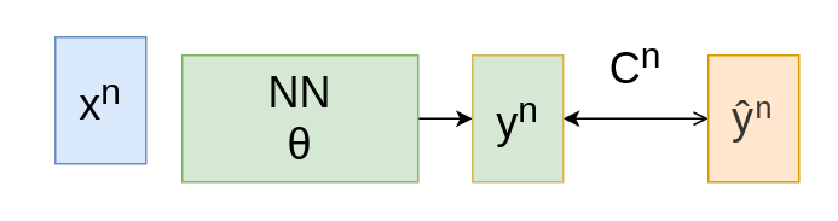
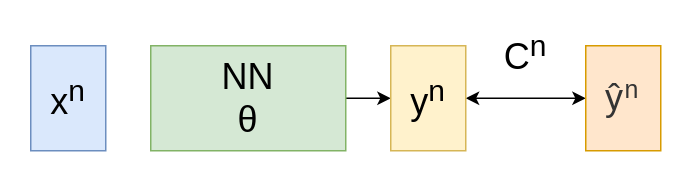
  <mxCell id="0" />
  <mxCell id="1" parent="0" />
- <mxCell id="2" value="&lt;font style=&quot;font-size: 24px;&quot;&gt;x&lt;sup&gt;n&lt;/sup&gt;&lt;/font&gt;" style="rounded=0;whiteSpace=wrap;html=1;fillColor=#dae8fc;strokeColor=#6c8ebf;" parent="1" vertex="1"><mxGeometry x="30" y="20" width="50" height="70" as="geometry" /></mxCell>
+ <mxCell id="2" value="&lt;font style=&quot;font-size: 24px;&quot;&gt;x&lt;sup&gt;n&lt;/sup&gt;&lt;/font&gt;" style="rounded=0;whiteSpace=wrap;html=1;fillColor=#dae8fc;strokeColor=#6c8ebf;" parent="1" vertex="1"><mxGeometry x="20" y="30" width="50" height="70" as="geometry" /></mxCell>
  <mxCell id="3" style="edgeStyle=orthogonalEdgeStyle;rounded=0;orthogonalLoop=1;jettySize=auto;html=1;exitX=1;exitY=0.5;exitDx=0;exitDy=0;entryX=0;entryY=0.5;entryDx=0;entryDy=0;" parent="1" source="4" target="6" edge="1"><mxGeometry relative="1" as="geometry" /></mxCell>
  <mxCell id="4" value="&lt;font style=&quot;font-size: 24px;&quot;&gt;NN&lt;/font&gt;&lt;div style=&quot;font-size: 24px;&quot;&gt;&lt;font style=&quot;font-size: 24px;&quot;&gt;θ&lt;/font&gt;&lt;/div&gt;" style="rounded=0;whiteSpace=wrap;html=1;fillColor=#d5e8d4;strokeColor=#82b366;" parent="1" vertex="1"><mxGeometry x="100" y="30" width="130" height="70" as="geometry" /></mxCell>
- <mxCell id="5" style="edgeStyle=orthogonalEdgeStyle;rounded=0;orthogonalLoop=1;jettySize=auto;html=1;exitX=1;exitY=0.5;exitDx=0;exitDy=0;entryX=0;entryY=0.5;entryDx=0;entryDy=0;startArrow=classic;startFill=1;endArrow=open;" parent="1" source="6" target="7" edge="1"><mxGeometry relative="1" as="geometry" /></mxCell>
- <mxCell id="6" value="&lt;font style=&quot;font-size: 24px;&quot;&gt;y&lt;sup&gt;n&lt;/sup&gt;&lt;/font&gt;" style="rounded=0;whiteSpace=wrap;html=1;fillColor=#d5e8d4;strokeColor=#d6b656;" parent="1" vertex="1"><mxGeometry x="260" y="30" width="50" height="70" as="geometry" /></mxCell>
+ <mxCell id="5" style="edgeStyle=orthogonalEdgeStyle;rounded=0;orthogonalLoop=1;jettySize=auto;html=1;exitX=1;exitY=0.5;exitDx=0;exitDy=0;entryX=0;entryY=0.5;entryDx=0;entryDy=0;startArrow=classic;startFill=1;" parent="1" source="6" target="7" edge="1"><mxGeometry relative="1" as="geometry" /></mxCell>
+ <mxCell id="6" value="&lt;font style=&quot;font-size: 24px;&quot;&gt;y&lt;sup&gt;n&lt;/sup&gt;&lt;/font&gt;" style="rounded=0;whiteSpace=wrap;html=1;fillColor=#fff2cc;strokeColor=#d6b656;" parent="1" vertex="1"><mxGeometry x="260" y="30" width="50" height="70" as="geometry" /></mxCell>
  <mxCell id="7" value="&lt;span style=&quot;color: rgb(52, 52, 52); font-family: &amp;quot;Noto Sans TC&amp;quot;, 微軟正黑體, sans-serif; font-size: 24px; letter-spacing: 1px; text-align: start; text-indent: 32px;&quot;&gt;ŷ&lt;/span&gt;&lt;span style=&quot;color: rgb(52, 52, 52); font-family: &amp;quot;Noto Sans TC&amp;quot;, 微軟正黑體, sans-serif; letter-spacing: 1px; text-align: start; text-indent: 32px; font-size: 20px;&quot;&gt;&lt;sup style=&quot;&quot;&gt;n&lt;/sup&gt;&lt;/span&gt;" style="rounded=0;whiteSpace=wrap;html=1;fillColor=#ffe6cc;strokeColor=#d79b00;" parent="1" vertex="1"><mxGeometry x="390" y="30" width="50" height="70" as="geometry" /></mxCell>
  <mxCell id="8" value="&lt;font style=&quot;font-size: 24px;&quot;&gt;C&lt;sup&gt;n&lt;/sup&gt;&lt;/font&gt;" style="text;html=1;align=center;verticalAlign=middle;whiteSpace=wrap;rounded=0;" parent="1" vertex="1"><mxGeometry x="320" y="20" width="60" height="30" as="geometry" /></mxCell>
